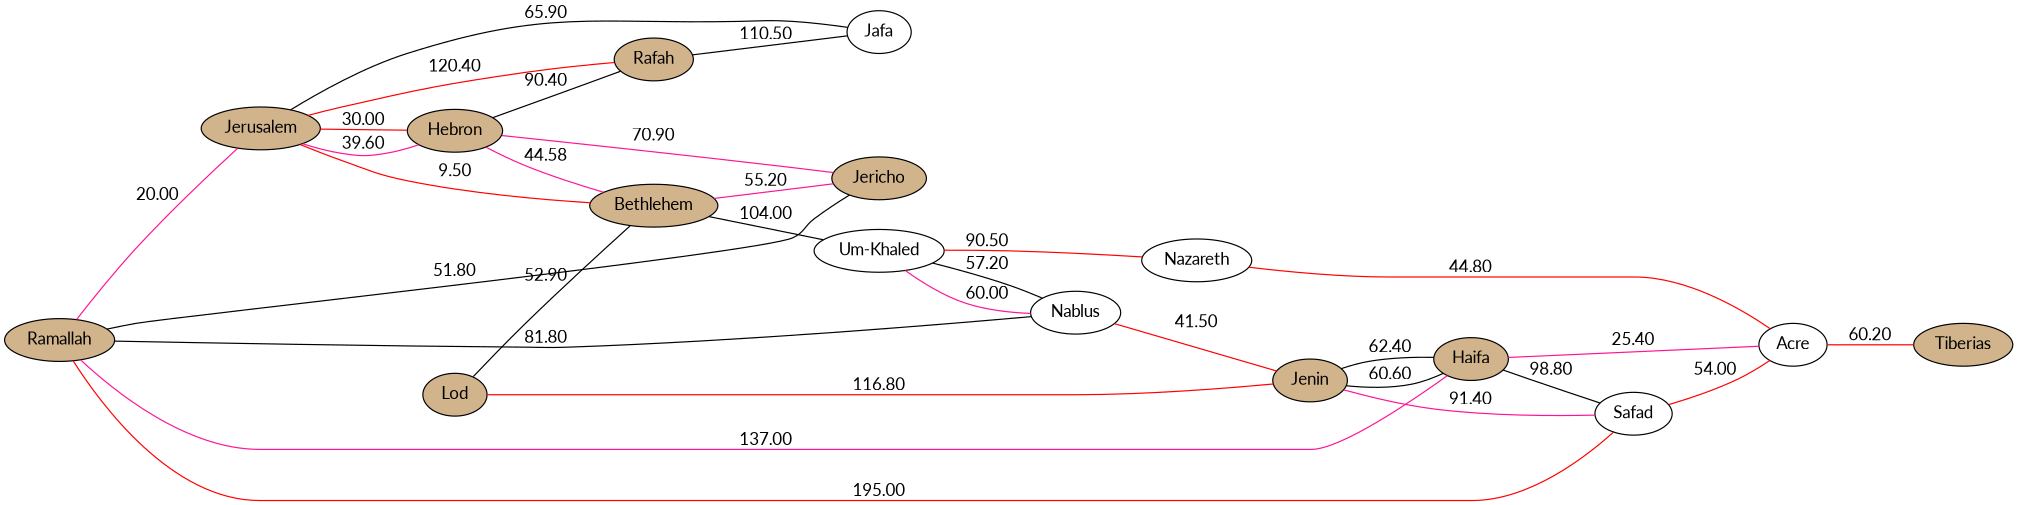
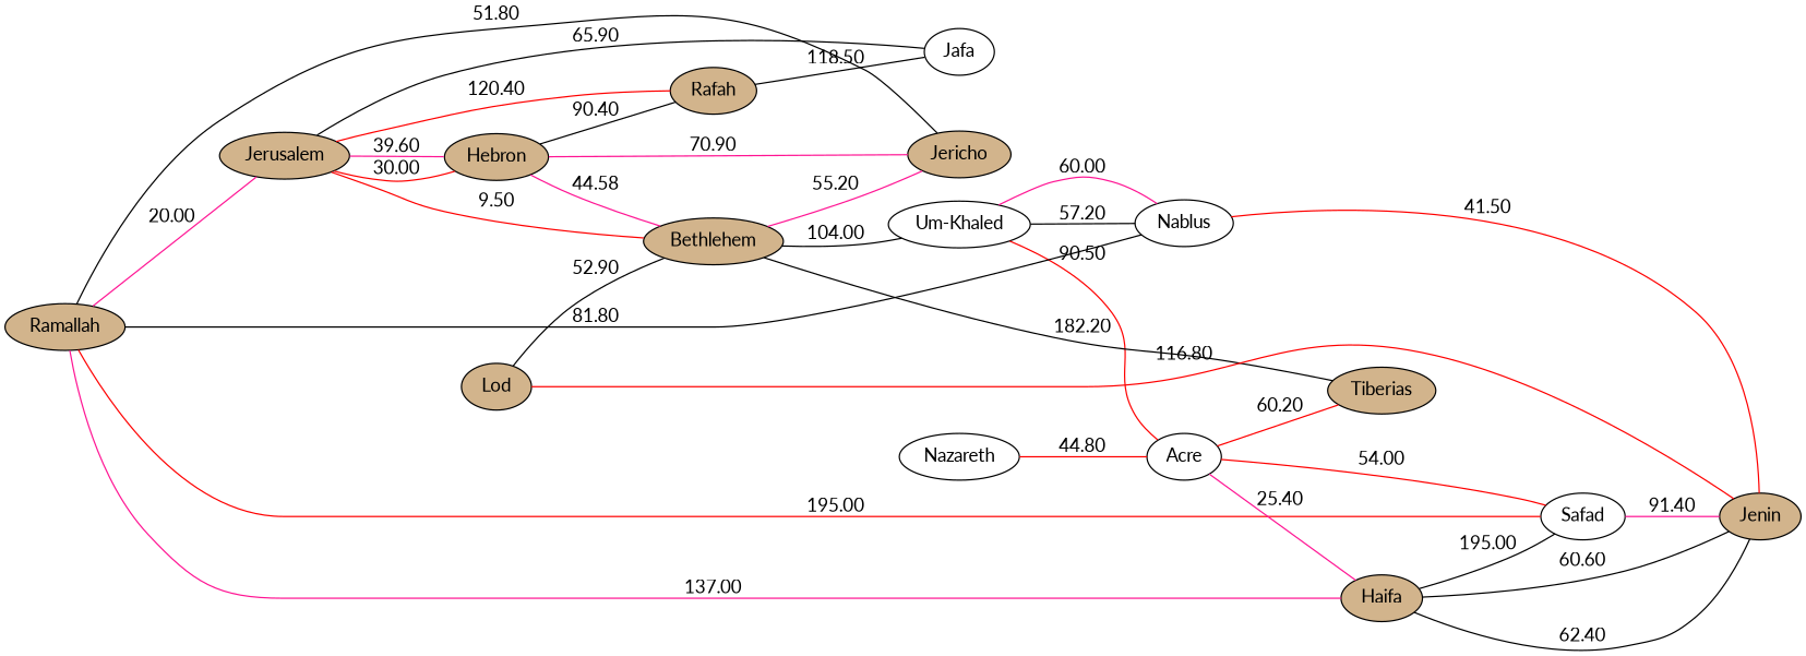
  graph {
    fontname=Lato
    rankdir=LR
    node [fillcolor=tan fontname=Lato style=filled]
    edge [color=black fontname=Lato]
    Ramallah
    Jerusalem
    Haifa
    Safad [fillcolor=white]
    Jafa [fillcolor=white]
    Hebron
    Rafah
    Bethlehem
    Jenin
    Acre [fillcolor=white]
    "Um-Khaled" [fillcolor=white]
    Jericho
    Nablus [fillcolor=white]
    Tiberias
    Lod
    Nazareth [fillcolor=white]
    Ramallah -- Jerusalem [color=deeppink label=20.00]
    Ramallah -- Haifa [color=deeppink label=137.00]
    Ramallah -- Safad [color=red label=195.00]
    Jerusalem -- Jafa [label=65.90]
    Jerusalem -- Hebron [color=red label=30.00]
    Jerusalem -- Hebron [color=deeppink label=39.60]
    Jerusalem -- Rafah [color=red label=120.40]
    Jerusalem -- Bethlehem [color=red label=9.50]
-   Haifa -- Safad [label=98.80]
+   Haifa -- Safad [label=195.00]
    Haifa -- Jenin [label=62.40]
    Safad -- Jenin [color=deeppink label=91.40]
    Safad -- Acre [color=red label=54.00]
    Hebron -- Rafah [label=90.40]
    Hebron -- Bethlehem [color=deeppink label=44.58]
-   Rafah -- Jafa [label=110.50]
+   Rafah -- Jafa [label=118.50]
    Bethlehem -- "Um-Khaled" [label=104.00]
    Bethlehem -- Jericho [color=deeppink label=55.20]
    Jenin -- Haifa [label=60.60]
    Acre -- Haifa [color=deeppink label=25.40]
    Acre -- Tiberias [color=red label=60.20]
-   "Um-Khaled" -- Nazareth [color=red label=90.50]
+   "Um-Khaled" -- Acre [color=red label=90.50]
    "Um-Khaled" -- Nablus [color=deeppink label=60.00]
    Jericho -- Ramallah [label=51.80]
    Jericho -- Hebron [color=deeppink label=70.90]
    Nablus -- Ramallah [label=81.80]
    Nablus -- Jenin [color=red label=41.50]
    Nablus -- "Um-Khaled" [label=57.20]
+   Tiberias -- Bethlehem [label=182.20]
    Lod -- Bethlehem [label=52.90]
    Lod -- Jenin [color=red label=116.80]
    Nazareth -- Acre [color=red label=44.80]
  }
